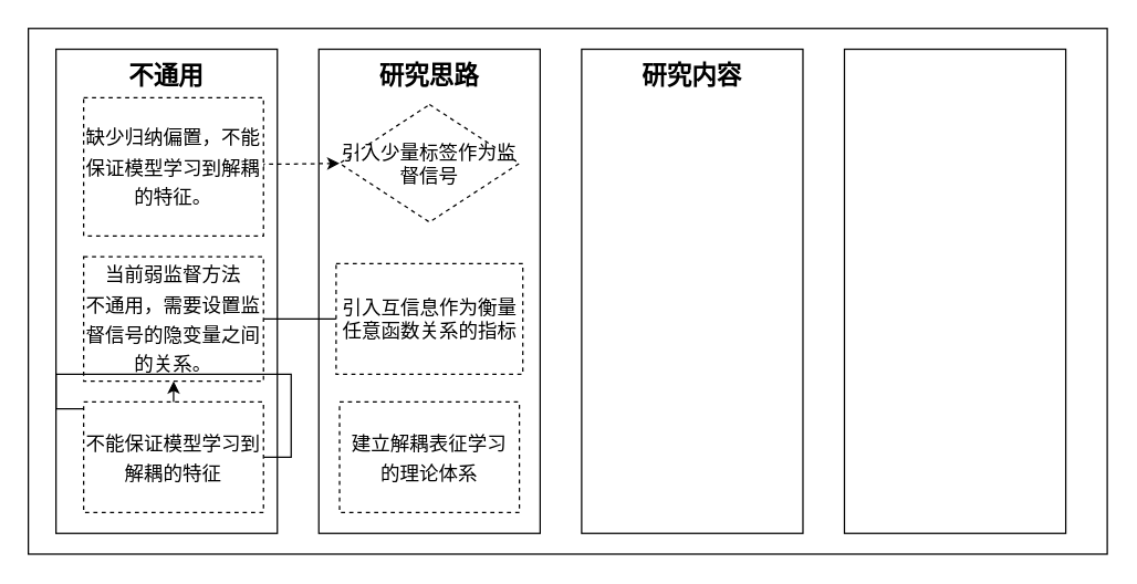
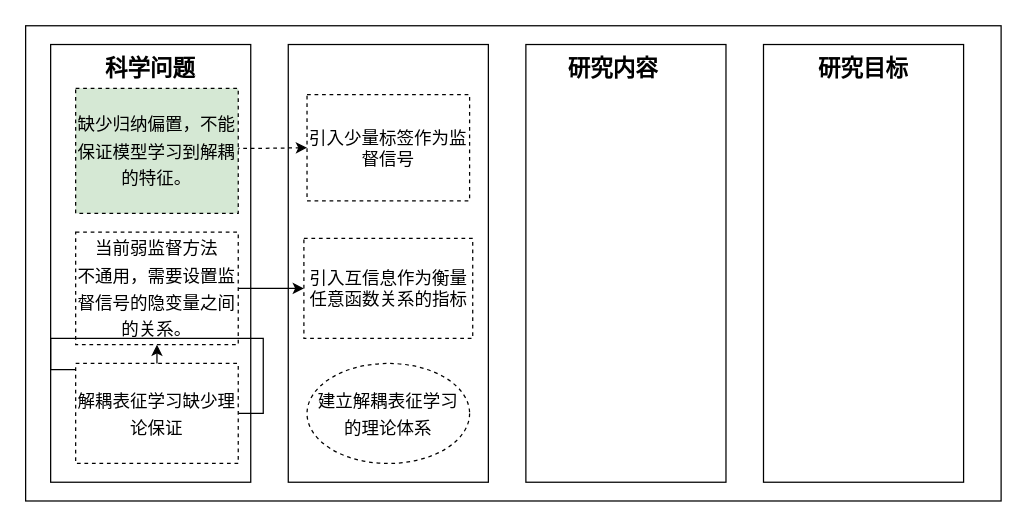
  <mxCell id="0" />
  <mxCell id="1" parent="0" />
  <mxCell id="2" value="" style="rounded=0;whiteSpace=wrap;html=1;" vertex="1" parent="1"><mxGeometry x="20" y="20" width="780" height="380" as="geometry" /></mxCell>
  <mxCell id="3" value="" style="rounded=0;whiteSpace=wrap;html=1;" vertex="1" parent="1"><mxGeometry x="40" y="35" width="160" height="350" as="geometry" /></mxCell>
  <mxCell id="4" value="" style="rounded=0;whiteSpace=wrap;html=1;" vertex="1" parent="1"><mxGeometry x="230" y="35" width="160" height="350" as="geometry" /></mxCell>
  <mxCell id="5" value="" style="rounded=0;whiteSpace=wrap;html=1;" vertex="1" parent="1"><mxGeometry x="420" y="35" width="160" height="350" as="geometry" /></mxCell>
  <mxCell id="6" value="" style="rounded=0;whiteSpace=wrap;html=1;" vertex="1" parent="1"><mxGeometry x="610" y="35" width="160" height="350" as="geometry" /></mxCell>
- <mxCell id="7" value="&lt;font style=&quot;font-size: 18px&quot;&gt;&lt;b&gt;不通用&lt;/b&gt;&lt;/font&gt;" style="rounded=0;whiteSpace=wrap;html=1;opacity=0;" vertex="1" parent="1"><mxGeometry x="60" y="40" width="120" height="30" as="geometry" /></mxCell>
- <mxCell id="8" value="&lt;b&gt;研究思路&lt;/b&gt;" style="rounded=0;whiteSpace=wrap;html=1;fontSize=18;opacity=0;" vertex="1" parent="1"><mxGeometry x="250" y="35" width="120" height="40" as="geometry" /></mxCell>
- <mxCell id="9" value="&lt;b&gt;研究内容&lt;/b&gt;" style="rounded=0;whiteSpace=wrap;html=1;fontSize=18;opacity=0;" vertex="1" parent="1"><mxGeometry x="440" y="40" width="120" height="30" as="geometry" /></mxCell>
+ <mxCell id="7" value="&lt;font style=&quot;font-size: 18px&quot;&gt;&lt;b&gt;科学问题&lt;/b&gt;&lt;/font&gt;" style="rounded=0;whiteSpace=wrap;html=1;opacity=0;" vertex="1" parent="1"><mxGeometry x="60" y="40" width="120" height="30" as="geometry" /></mxCell>
+ <mxCell id="9" value="&lt;b&gt;研究内容&lt;/b&gt;" style="rounded=0;whiteSpace=wrap;html=1;fontSize=18;opacity=0;" vertex="1" parent="1"><mxGeometry x="440" y="40" width="100" height="30" as="geometry" /></mxCell>
+ <mxCell id="10" value="&lt;b&gt;研究目标&lt;/b&gt;" style="rounded=0;whiteSpace=wrap;html=1;fontSize=18;opacity=0;" vertex="1" parent="1"><mxGeometry x="630" y="40" width="120" height="30" as="geometry" /></mxCell>
  <mxCell id="11" style="edgeStyle=orthogonalEdgeStyle;rounded=0;orthogonalLoop=1;jettySize=auto;html=1;exitX=1;exitY=0.5;exitDx=0;exitDy=0;fontSize=14;entryX=0;entryY=0.5;entryDx=0;entryDy=0;dashed=1;" edge="1" parent="1" source="12" target="17"><mxGeometry relative="1" as="geometry"><Array as="points"><mxPoint x="190" y="118" /><mxPoint x="210" y="118" /></Array></mxGeometry></mxCell>
- <mxCell id="12" value="&lt;font style=&quot;font-size: 14px&quot;&gt;缺少归纳偏置，不能保证模型学习到解耦的特征。&lt;/font&gt;" style="rounded=0;whiteSpace=wrap;html=1;fontSize=18;dashed=1;" vertex="1" parent="1"><mxGeometry x="60" y="70" width="130" height="100" as="geometry" /></mxCell>
- <mxCell id="13" style="edgeStyle=orthogonalEdgeStyle;rounded=0;orthogonalLoop=1;jettySize=auto;html=1;exitX=1;exitY=0.5;exitDx=0;exitDy=0;entryX=0;entryY=0.5;entryDx=0;entryDy=0;fontSize=14;endArrow=none;" edge="1" parent="1" source="14" target="18"><mxGeometry relative="1" as="geometry" /></mxCell>
+ <mxCell id="12" value="&lt;font style=&quot;font-size: 14px&quot;&gt;缺少归纳偏置，不能保证模型学习到解耦的特征。&lt;/font&gt;" style="rounded=0;whiteSpace=wrap;html=1;fontSize=18;dashed=1;fillColor=#d5e8d4;" vertex="1" parent="1"><mxGeometry x="60" y="70" width="130" height="100" as="geometry" /></mxCell>
+ <mxCell id="13" style="edgeStyle=orthogonalEdgeStyle;rounded=0;orthogonalLoop=1;jettySize=auto;html=1;exitX=1;exitY=0.5;exitDx=0;exitDy=0;entryX=0;entryY=0.5;entryDx=0;entryDy=0;fontSize=14;" edge="1" parent="1" source="14" target="18"><mxGeometry relative="1" as="geometry" /></mxCell>
  <mxCell id="14" value="&lt;font style=&quot;font-size: 14px&quot;&gt;当前弱监督方法&lt;br&gt;不通用，需要设置监督信号的隐变量之间的关系。&lt;/font&gt;" style="rounded=0;whiteSpace=wrap;html=1;fontSize=18;dashed=1;" vertex="1" parent="1"><mxGeometry x="60" y="185" width="130" height="90" as="geometry" /></mxCell>
  <mxCell id="15" style="edgeStyle=orthogonalEdgeStyle;rounded=0;orthogonalLoop=1;jettySize=auto;html=1;exitX=1;exitY=0.5;exitDx=0;exitDy=0;fontSize=14;" edge="1" parent="1" source="16" target="14"><mxGeometry relative="1" as="geometry" /></mxCell>
- <mxCell id="16" value="&lt;font style=&quot;font-size: 14px&quot;&gt;不能保证模型学习到解耦的特征&lt;/font&gt;" style="rounded=0;whiteSpace=wrap;html=1;fontSize=18;dashed=1;" vertex="1" parent="1"><mxGeometry x="60" y="290" width="130" height="80" as="geometry" /></mxCell>
- <mxCell id="17" value="引入少量标签作为监督信号" style="rhombus;whiteSpace=wrap;html=1;dashed=1;fontSize=14;" vertex="1" parent="1"><mxGeometry x="245" y="75" width="130" height="85" as="geometry" /></mxCell>
+ <mxCell id="16" value="&lt;font style=&quot;font-size: 14px&quot;&gt;解耦表征学习缺少理论保证&lt;/font&gt;" style="rounded=0;whiteSpace=wrap;html=1;fontSize=18;dashed=1;" vertex="1" parent="1"><mxGeometry x="60" y="290" width="130" height="80" as="geometry" /></mxCell>
+ <mxCell id="17" value="引入少量标签作为监督信号" style="rounded=0;whiteSpace=wrap;html=1;dashed=1;fontSize=14;" vertex="1" parent="1"><mxGeometry x="245" y="75" width="130" height="85" as="geometry" /></mxCell>
  <mxCell id="18" value="引入互信息作为衡量任意函数关系的指标" style="rounded=0;whiteSpace=wrap;html=1;dashed=1;fontSize=14;" vertex="1" parent="1"><mxGeometry x="242.5" y="190" width="135" height="80" as="geometry" /></mxCell>
- <mxCell id="19" value="&lt;span style=&quot;font-size: 14px&quot;&gt;建立解耦表征学习&lt;br&gt;的理论体系&lt;br&gt;&lt;/span&gt;" style="rounded=0;whiteSpace=wrap;html=1;fontSize=18;dashed=1;" vertex="1" parent="1"><mxGeometry x="245" y="290" width="130" height="80" as="geometry" /></mxCell>
+ <mxCell id="19" value="&lt;span style=&quot;font-size: 14px&quot;&gt;建立解耦表征学习&lt;br&gt;的理论体系&lt;br&gt;&lt;/span&gt;" style="ellipse;whiteSpace=wrap;html=1;fontSize=18;dashed=1;" vertex="1" parent="1"><mxGeometry x="245" y="290" width="130" height="80" as="geometry" /></mxCell>
